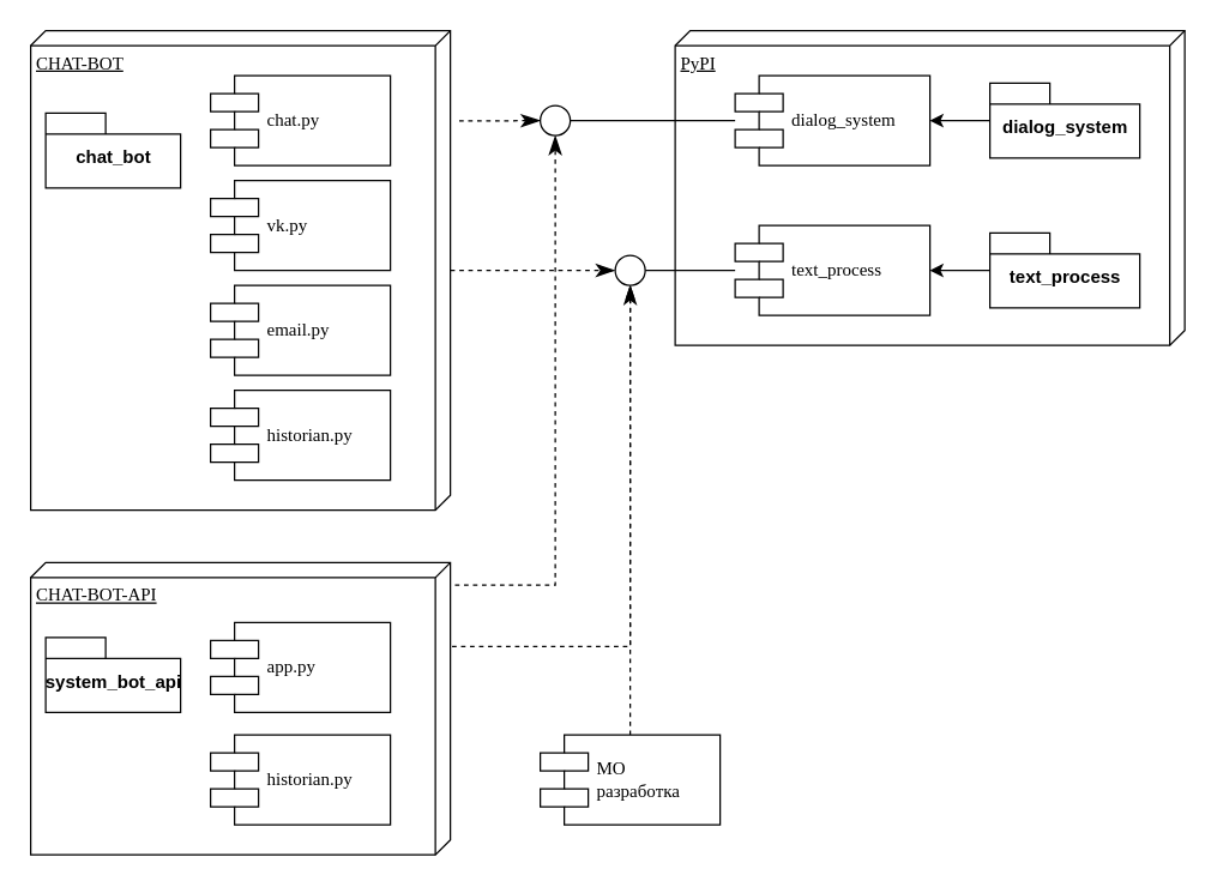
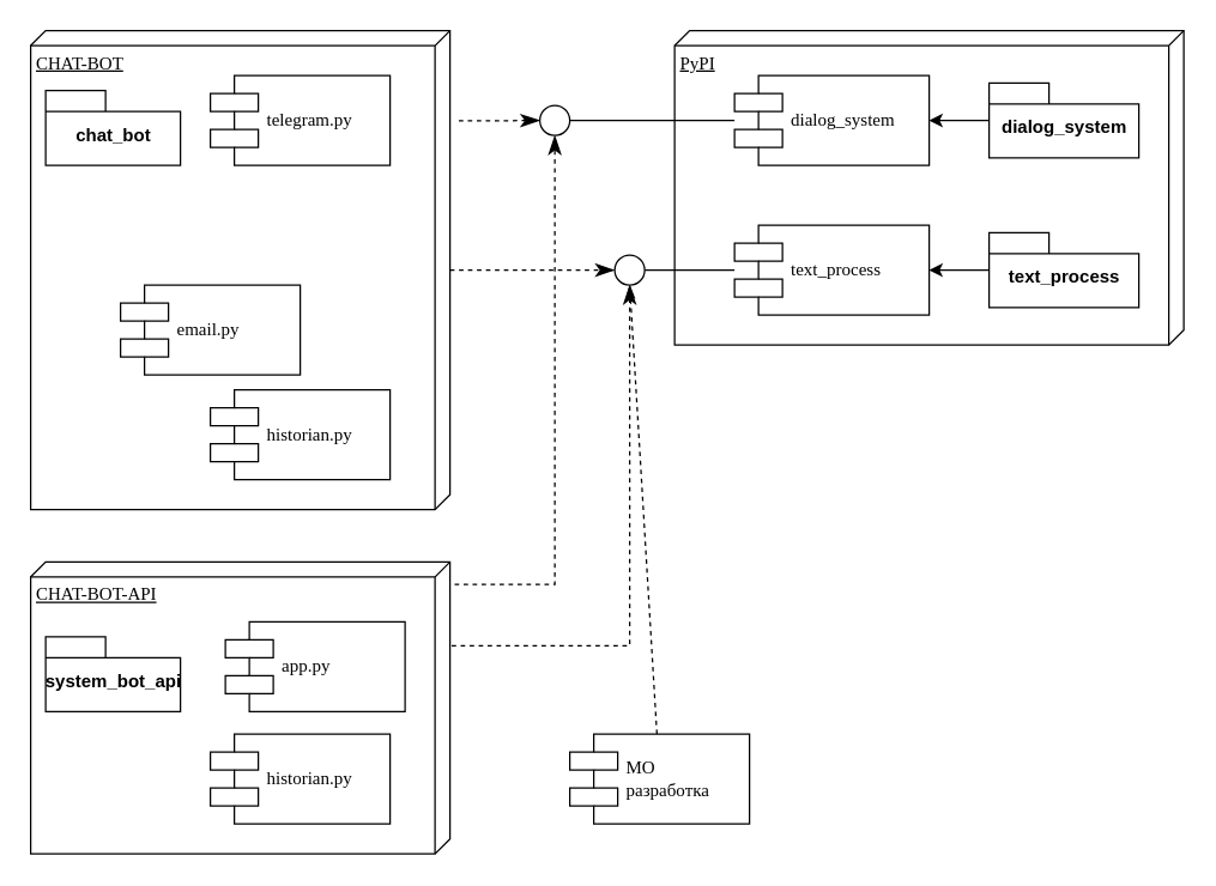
  <mxCell id="0" />
  <mxCell id="1" parent="0" />
  <mxCell id="2" style="edgeStyle=orthogonalEdgeStyle;rounded=0;orthogonalLoop=1;jettySize=auto;html=1;entryX=0.5;entryY=1;entryDx=0;entryDy=0;dashed=1;endArrow=classicThin;endFill=1;endSize=10;exitX=0.077;exitY=-0.011;exitDx=0;exitDy=0;exitPerimeter=0;" edge="1" parent="1" source="4" target="12"><mxGeometry relative="1" as="geometry"><mxPoint x="310" y="390" as="sourcePoint" /></mxGeometry></mxCell>
  <mxCell id="3" style="edgeStyle=orthogonalEdgeStyle;rounded=0;orthogonalLoop=1;jettySize=auto;html=1;entryX=0.5;entryY=1;entryDx=0;entryDy=0;dashed=1;endArrow=classicThin;endFill=1;endSize=10;exitX=0.287;exitY=-0.004;exitDx=0;exitDy=0;exitPerimeter=0;" edge="1" parent="1" source="4" target="19"><mxGeometry relative="1" as="geometry"><mxPoint x="310" y="430" as="sourcePoint" /></mxGeometry></mxCell>
  <mxCell id="4" value="CHAT-BOT-API" style="verticalAlign=top;align=left;spacingTop=8;spacingLeft=2;spacingRight=12;shape=cube;size=10;direction=south;fontStyle=4;html=1;rounded=0;shadow=0;comic=0;labelBackgroundColor=none;strokeWidth=1;fontFamily=Verdana;fontSize=12" vertex="1" parent="1"><mxGeometry x="20" y="375" width="280" height="195" as="geometry" /></mxCell>
  <mxCell id="5" style="edgeStyle=orthogonalEdgeStyle;rounded=0;orthogonalLoop=1;jettySize=auto;html=1;entryX=0;entryY=0.5;entryDx=0;entryDy=0;dashed=1;endArrow=classicThin;endFill=1;endSize=10;exitX=0.188;exitY=-0.021;exitDx=0;exitDy=0;exitPerimeter=0;" edge="1" parent="1" source="7" target="12"><mxGeometry relative="1" as="geometry" /></mxCell>
  <mxCell id="6" style="edgeStyle=orthogonalEdgeStyle;rounded=0;orthogonalLoop=1;jettySize=auto;html=1;entryX=0;entryY=0.5;entryDx=0;entryDy=0;dashed=1;endArrow=classicThin;endFill=1;endSize=10;" edge="1" parent="1" source="7" target="19"><mxGeometry relative="1" as="geometry" /></mxCell>
  <mxCell id="7" value="CHAT-BOT" style="verticalAlign=top;align=left;spacingTop=8;spacingLeft=2;spacingRight=12;shape=cube;size=10;direction=south;fontStyle=4;html=1;rounded=0;shadow=0;comic=0;labelBackgroundColor=none;strokeWidth=1;fontFamily=Verdana;fontSize=12" parent="1" vertex="1"><mxGeometry x="20" y="20" width="280" height="320" as="geometry" /></mxCell>
  <mxCell id="8" value="PyPI" style="verticalAlign=top;align=left;spacingTop=8;spacingLeft=2;spacingRight=12;shape=cube;size=10;direction=south;fontStyle=4;html=1;rounded=0;shadow=0;comic=0;labelBackgroundColor=none;strokeWidth=1;fontFamily=Verdana;fontSize=12" parent="1" vertex="1"><mxGeometry x="450" y="20" width="340" height="210" as="geometry" /></mxCell>
- <mxCell id="9" value="chat.py" style="shape=component;align=left;spacingLeft=36;rounded=0;shadow=0;comic=0;labelBackgroundColor=none;strokeWidth=1;fontFamily=Verdana;fontSize=12;html=1;" parent="1" vertex="1"><mxGeometry x="140" y="50" width="120" height="60" as="geometry" /></mxCell>
+ <mxCell id="9" value="telegram.py" style="shape=component;align=left;spacingLeft=36;rounded=0;shadow=0;comic=0;labelBackgroundColor=none;strokeWidth=1;fontFamily=Verdana;fontSize=12;html=1;" parent="1" vertex="1"><mxGeometry x="140" y="50" width="120" height="60" as="geometry" /></mxCell>
  <mxCell id="10" value="dialog_system" style="shape=component;align=left;spacingLeft=36;rounded=0;shadow=0;comic=0;labelBackgroundColor=none;strokeWidth=1;fontFamily=Verdana;fontSize=12;html=1;" parent="1" vertex="1"><mxGeometry x="490" y="50" width="130" height="60" as="geometry" /></mxCell>
  <mxCell id="11" style="edgeStyle=none;rounded=0;orthogonalLoop=1;jettySize=auto;html=1;endArrow=none;endFill=0;" edge="1" parent="1" source="12" target="10"><mxGeometry relative="1" as="geometry" /></mxCell>
  <mxCell id="12" value="" style="ellipse;whiteSpace=wrap;html=1;rounded=0;shadow=0;comic=0;labelBackgroundColor=none;strokeWidth=1;fontFamily=Verdana;fontSize=12;align=center;" parent="1" vertex="1"><mxGeometry x="360" y="70" width="20" height="20" as="geometry" /></mxCell>
  <mxCell id="13" style="edgeStyle=none;rounded=0;orthogonalLoop=1;jettySize=auto;html=1;entryX=0.5;entryY=1;entryDx=0;entryDy=0;endArrow=classicThin;endFill=1;dashed=1;" edge="1" parent="1" source="14" target="19"><mxGeometry relative="1" as="geometry" /></mxCell>
- <mxCell id="14" value="&lt;div&gt;МО &lt;br&gt;&lt;/div&gt;&lt;div&gt;разработка&lt;/div&gt;" style="shape=component;align=left;spacingLeft=36;rounded=0;shadow=0;comic=0;labelBackgroundColor=none;strokeWidth=1;fontFamily=Verdana;fontSize=12;html=1;" parent="1" vertex="1"><mxGeometry x="360" y="490" width="120" height="60" as="geometry" /></mxCell>
+ <mxCell id="14" value="&lt;div&gt;МО &lt;br&gt;&lt;/div&gt;&lt;div&gt;разработка&lt;/div&gt;" style="shape=component;align=left;spacingLeft=36;rounded=0;shadow=0;comic=0;labelBackgroundColor=none;strokeWidth=1;fontFamily=Verdana;fontSize=12;html=1;" parent="1" vertex="1"><mxGeometry x="380" y="490" width="120" height="60" as="geometry" /></mxCell>
  <mxCell id="15" style="edgeStyle=orthogonalEdgeStyle;rounded=0;orthogonalLoop=1;jettySize=auto;html=1;entryX=1;entryY=0.5;entryDx=0;entryDy=0;" edge="1" parent="1" source="16" target="10"><mxGeometry relative="1" as="geometry" /></mxCell>
  <mxCell id="16" value="dialog_system" style="shape=folder;fontStyle=1;spacingTop=10;tabWidth=40;tabHeight=14;tabPosition=left;html=1;" vertex="1" parent="1"><mxGeometry x="660" y="55" width="100" height="50" as="geometry" /></mxCell>
  <mxCell id="17" value="text_process" style="shape=component;align=left;spacingLeft=36;rounded=0;shadow=0;comic=0;labelBackgroundColor=none;strokeWidth=1;fontFamily=Verdana;fontSize=12;html=1;" vertex="1" parent="1"><mxGeometry x="490" y="150" width="130" height="60" as="geometry" /></mxCell>
  <mxCell id="18" style="edgeStyle=none;rounded=0;orthogonalLoop=1;jettySize=auto;html=1;endArrow=none;endFill=0;" edge="1" parent="1" source="19" target="17"><mxGeometry relative="1" as="geometry" /></mxCell>
  <mxCell id="19" value="" style="ellipse;whiteSpace=wrap;html=1;rounded=0;shadow=0;comic=0;labelBackgroundColor=none;strokeWidth=1;fontFamily=Verdana;fontSize=12;align=center;" vertex="1" parent="1"><mxGeometry x="410" y="170" width="20" height="20" as="geometry" /></mxCell>
  <mxCell id="20" style="edgeStyle=orthogonalEdgeStyle;rounded=0;orthogonalLoop=1;jettySize=auto;html=1;entryX=1;entryY=0.5;entryDx=0;entryDy=0;" edge="1" parent="1" source="21" target="17"><mxGeometry relative="1" as="geometry" /></mxCell>
  <mxCell id="21" value="text_process" style="shape=folder;fontStyle=1;spacingTop=10;tabWidth=40;tabHeight=14;tabPosition=left;html=1;" vertex="1" parent="1"><mxGeometry x="660" y="155" width="100" height="50" as="geometry" /></mxCell>
- <mxCell id="22" value="chat_bot" style="shape=folder;fontStyle=1;spacingTop=10;tabWidth=40;tabHeight=14;tabPosition=left;html=1;" vertex="1" parent="1"><mxGeometry x="30" y="75" width="90" height="50" as="geometry" /></mxCell>
+ <mxCell id="22" value="chat_bot" style="shape=folder;fontStyle=1;spacingTop=10;tabWidth=40;tabHeight=14;tabPosition=left;html=1;" vertex="1" parent="1"><mxGeometry x="30" y="60" width="90" height="50" as="geometry" /></mxCell>
  <mxCell id="23" value="system_bot_api" style="shape=folder;fontStyle=1;spacingTop=10;tabWidth=40;tabHeight=14;tabPosition=left;html=1;" vertex="1" parent="1"><mxGeometry x="30" y="425" width="90" height="50" as="geometry" /></mxCell>
- <mxCell id="24" value="vk.py" style="shape=component;align=left;spacingLeft=36;rounded=0;shadow=0;comic=0;labelBackgroundColor=none;strokeWidth=1;fontFamily=Verdana;fontSize=12;html=1;" vertex="1" parent="1"><mxGeometry x="140" y="120" width="120" height="60" as="geometry" /></mxCell>
- <mxCell id="25" value="email.py" style="shape=component;align=left;spacingLeft=36;rounded=0;shadow=0;comic=0;labelBackgroundColor=none;strokeWidth=1;fontFamily=Verdana;fontSize=12;html=1;" vertex="1" parent="1"><mxGeometry x="140" y="190" width="120" height="60" as="geometry" /></mxCell>
+ <mxCell id="25" value="email.py" style="shape=component;align=left;spacingLeft=36;rounded=0;shadow=0;comic=0;labelBackgroundColor=none;strokeWidth=1;fontFamily=Verdana;fontSize=12;html=1;" vertex="1" parent="1"><mxGeometry x="80" y="190" width="120" height="60" as="geometry" /></mxCell>
  <mxCell id="26" value="historian.py" style="shape=component;align=left;spacingLeft=36;rounded=0;shadow=0;comic=0;labelBackgroundColor=none;strokeWidth=1;fontFamily=Verdana;fontSize=12;html=1;" vertex="1" parent="1"><mxGeometry x="140" y="260" width="120" height="60" as="geometry" /></mxCell>
  <mxCell id="27" value="historian.py" style="shape=component;align=left;spacingLeft=36;rounded=0;shadow=0;comic=0;labelBackgroundColor=none;strokeWidth=1;fontFamily=Verdana;fontSize=12;html=1;" vertex="1" parent="1"><mxGeometry x="140" y="490" width="120" height="60" as="geometry" /></mxCell>
- <mxCell id="28" value="app.py" style="shape=component;align=left;spacingLeft=36;rounded=0;shadow=0;comic=0;labelBackgroundColor=none;strokeWidth=1;fontFamily=Verdana;fontSize=12;html=1;" vertex="1" parent="1"><mxGeometry x="140" y="415" width="120" height="60" as="geometry" /></mxCell>
+ <mxCell id="28" value="app.py" style="shape=component;align=left;spacingLeft=36;rounded=0;shadow=0;comic=0;labelBackgroundColor=none;strokeWidth=1;fontFamily=Verdana;fontSize=12;html=1;" vertex="1" parent="1"><mxGeometry x="150" y="415" width="120" height="60" as="geometry" /></mxCell>
